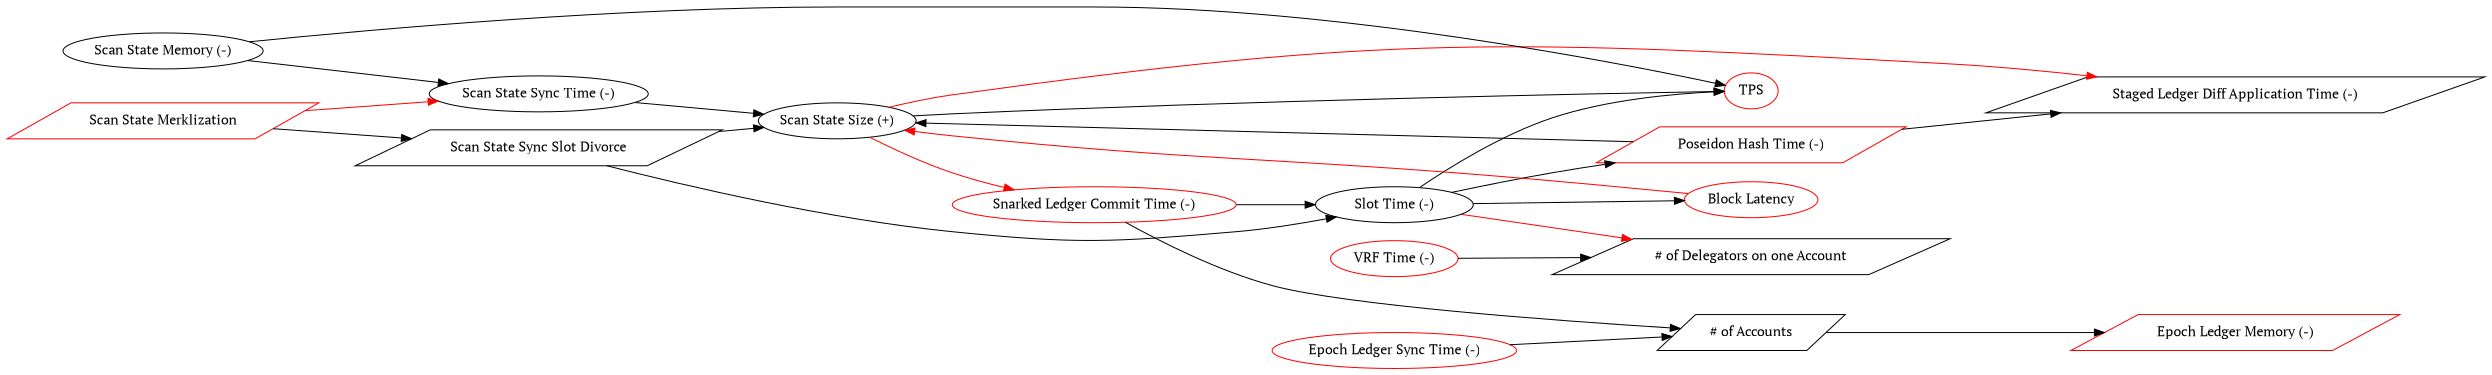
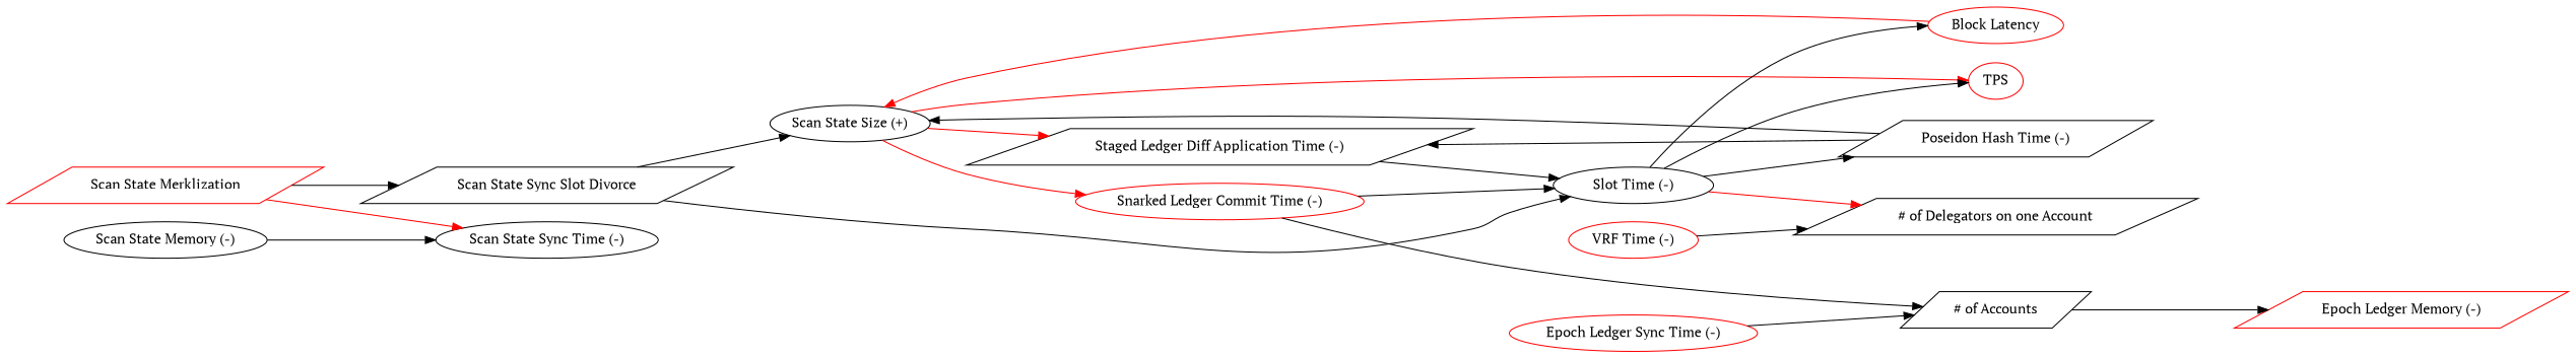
  digraph {
    fontname="PT Serif"
    rankdir=LR
    node [color=black fontname="PT Serif" shape=ellipse]
    edge [color=black fontname="PT Serif"]
    n1 [fixedsize=true label="Scan State Size (+)" width=2.2]
    n2 [fixedsize=true label="Slot Time (-)" width=2.2]
    n3 [color=red label="Scan State Merklization" shape=parallelogram]
    n4 [color=red label="Epoch Ledger Sync Time (-)"]
    n5 [color=red label="Epoch Ledger Memory (-)" shape=parallelogram]
    n6 [label="Staged Ledger Diff Application Time (-)" shape=parallelogram]
    n7 [color=red label="Snarked Ledger Commit Time (-)"]
    n8 [label="Scan State Sync Time (-)"]
    n9 [label="Scan State Memory (-)"]
    n10 [label="Scan State Sync Slot Divorce" shape=parallelogram]
-   n11 [color=red label="Poseidon Hash Time (-)" shape=parallelogram]
+   n11 [label="Poseidon Hash Time (-)" shape=parallelogram]
    n12 [color=red label="VRF Time (-)"]
    n13 [label="# of Accounts" shape=parallelogram]
    n14 [color=red label=TPS]
    n15 [color=red label="Block Latency"]
    n16 [label="# of Delegators on one Account" shape=parallelogram]
    subgraph sub_1 {
      n1
      n2
    }
    subgraph sub_2 {
      n3
      n4
      n5
      n6
      n7
      n8
      n9
      n10
      n11
      n12
    }
    subgraph sub_3 {
      rank=same
      n13
      n14
      n15
      n16
    }
    subgraph sub_4 {
      n1
      n2
      n3
      n4
      n5
      n6
      n7
      n8
      n9
      n10
      n11
      n12
      n13
      n14
      n15
      n16
    }
    subgraph sub_5 {
      n1
      n2
      n6
      n7
      n15
      n16
    }
    n1 -> n6 [color=red]
    n1 -> n7 [color=red]
-   n1 -> n14
+   n1 -> n14 [color=red]
    n2 -> n11
    n2 -> n14
    n2 -> n15
    n2 -> n16 [color=red]
    n3 -> n8 [color=red]
    n3 -> n10
    n4 -> n13
+   n6 -> n2
    n7 -> n2
    n7 -> n13
-   n8 -> n1
    n9 -> n8
-   n9 -> n14
    n10 -> n1
    n10 -> n2
    n11 -> n1
    n11 -> n6
    n12 -> n16
    n13 -> n5
    n15 -> n1 [color=red]
  }
